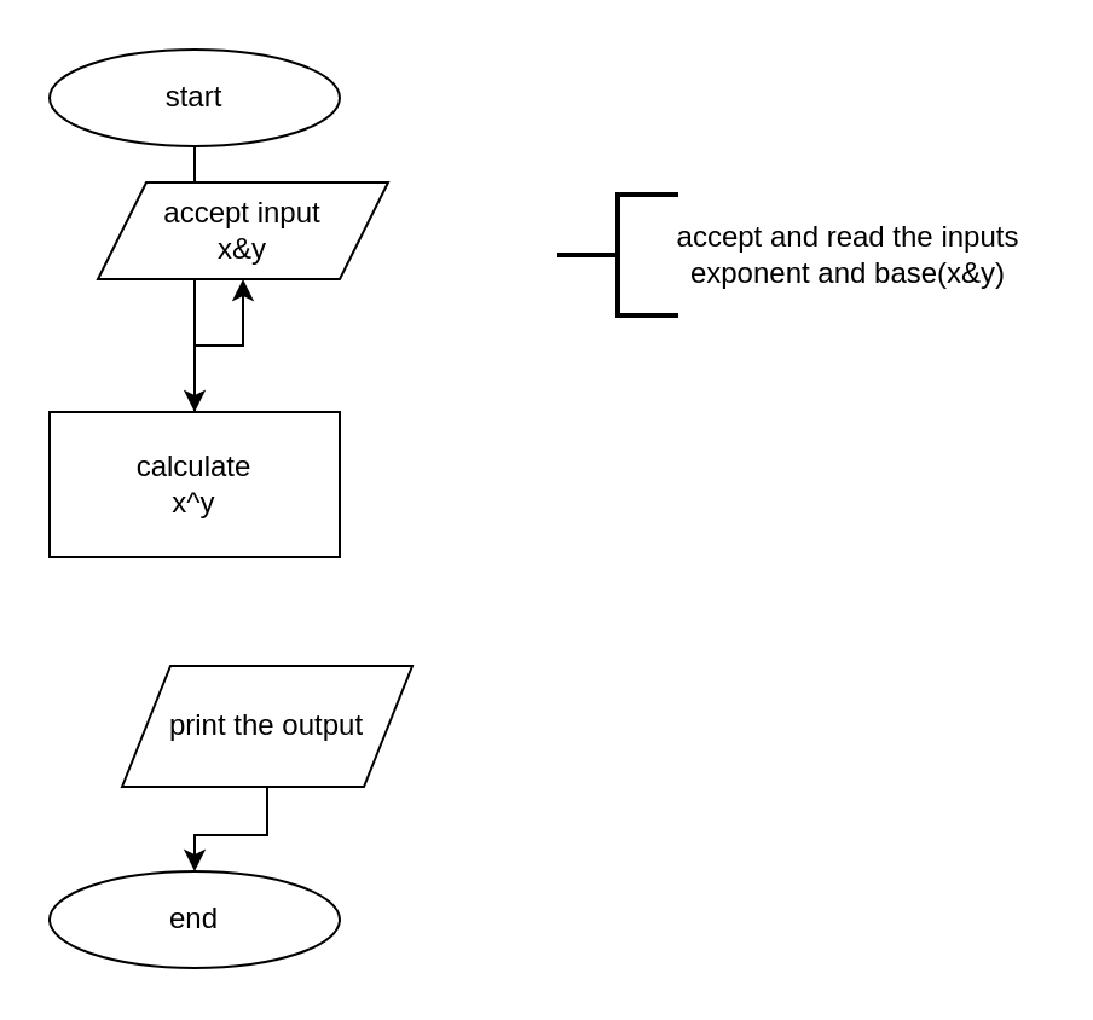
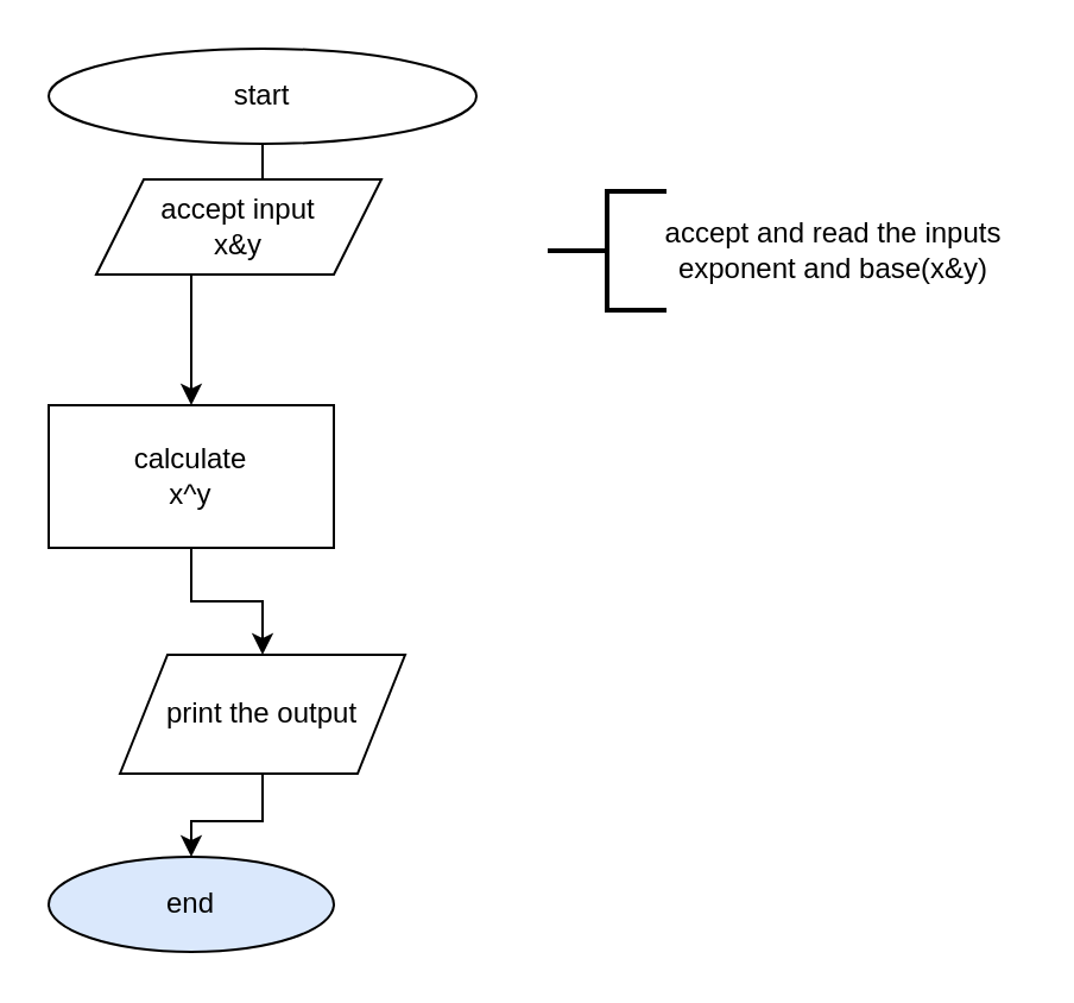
  <mxCell id="0" />
  <mxCell id="1" parent="0" />
  <mxCell id="2" value="" style="edgeStyle=orthogonalEdgeStyle;rounded=0;orthogonalLoop=1;jettySize=auto;html=1;" edge="1" parent="1" source="3" target="6"><mxGeometry relative="1" as="geometry" /></mxCell>
- <mxCell id="3" value="start" style="ellipse;whiteSpace=wrap;html=1;" vertex="1" parent="1"><mxGeometry x="20" y="20" width="120" height="40" as="geometry" /></mxCell>
+ <mxCell id="3" value="start" style="ellipse;whiteSpace=wrap;html=1;" vertex="1" parent="1"><mxGeometry x="20" y="20" width="180" height="40" as="geometry" /></mxCell>
  <mxCell id="4" value="accept input&lt;div&gt;x&amp;amp;y&lt;/div&gt;" style="shape=parallelogram;perimeter=parallelogramPerimeter;whiteSpace=wrap;html=1;fixedSize=1;" vertex="1" parent="1"><mxGeometry x="40" y="75" width="120" height="40" as="geometry" /></mxCell>
- <mxCell id="5" value="" style="edgeStyle=orthogonalEdgeStyle;rounded=0;orthogonalLoop=1;jettySize=auto;html=1;" edge="1" parent="1" source="6" target="4"><mxGeometry relative="1" as="geometry" /></mxCell>
+ <mxCell id="5" value="" style="edgeStyle=orthogonalEdgeStyle;rounded=0;orthogonalLoop=1;jettySize=auto;html=1;" edge="1" parent="1" source="6" target="8"><mxGeometry relative="1" as="geometry" /></mxCell>
  <mxCell id="6" value="calculate&lt;div&gt;x^y&lt;/div&gt;" style="rounded=0;whiteSpace=wrap;html=1;" vertex="1" parent="1"><mxGeometry x="20" y="170" width="120" height="60" as="geometry" /></mxCell>
  <mxCell id="7" value="" style="edgeStyle=orthogonalEdgeStyle;rounded=0;orthogonalLoop=1;jettySize=auto;html=1;" edge="1" parent="1" source="8" target="9"><mxGeometry relative="1" as="geometry" /></mxCell>
  <mxCell id="8" value="print the output" style="shape=parallelogram;perimeter=parallelogramPerimeter;whiteSpace=wrap;html=1;fixedSize=1;" vertex="1" parent="1"><mxGeometry x="50" y="275" width="120" height="50" as="geometry" /></mxCell>
- <mxCell id="9" value="end" style="ellipse;whiteSpace=wrap;html=1;" vertex="1" parent="1"><mxGeometry x="20" y="360" width="120" height="40" as="geometry" /></mxCell>
+ <mxCell id="9" value="end" style="ellipse;whiteSpace=wrap;html=1;fillColor=#dae8fc;" vertex="1" parent="1"><mxGeometry x="20" y="360" width="120" height="40" as="geometry" /></mxCell>
  <mxCell id="10" value="" style="strokeWidth=2;html=1;shape=mxgraph.flowchart.annotation_2;align=left;labelPosition=right;pointerEvents=1;" vertex="1" parent="1"><mxGeometry x="230" y="80" width="50" height="50" as="geometry" /></mxCell>
  <mxCell id="11" value="accept and read the inputs&lt;div&gt;exponent and base(x&amp;amp;y)&lt;/div&gt;" style="text;html=1;align=center;verticalAlign=middle;resizable=0;points=[];autosize=1;strokeColor=none;fillColor=none;" vertex="1" parent="1"><mxGeometry x="270" y="85" width="160" height="40" as="geometry" /></mxCell>
